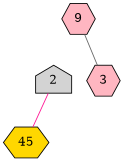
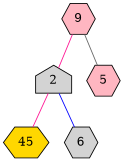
  graph {
    ordering=out
    node [fillcolor=lightpink shape=hexagon style=filled]
    edge [color=deeppink]
    n1 [label=9 width=0.5]
    2 [fillcolor=lightgrey shape=house width=0.5]
-   n3 [label=3 width=0.5]
+   n3 [label=5 width=0.5]
    n4 [fillcolor=gold label=45 width=0.5]
+   n5 [fillcolor=lightgrey label=6 width=0.5]
+   n1 -- 2
    n1 -- n3 [color=gray40]
    2 -- n4
+   2 -- n5 [color=blue]
  }
